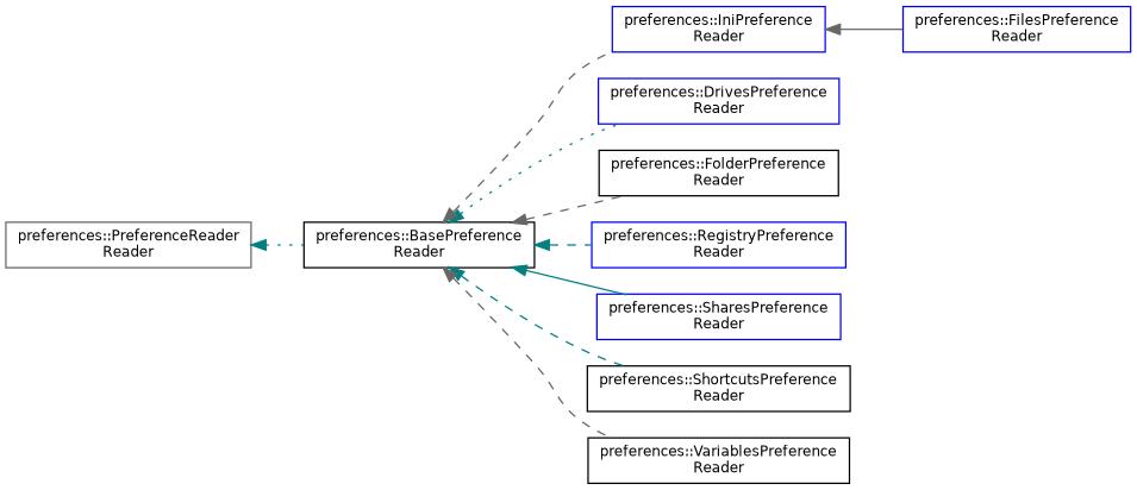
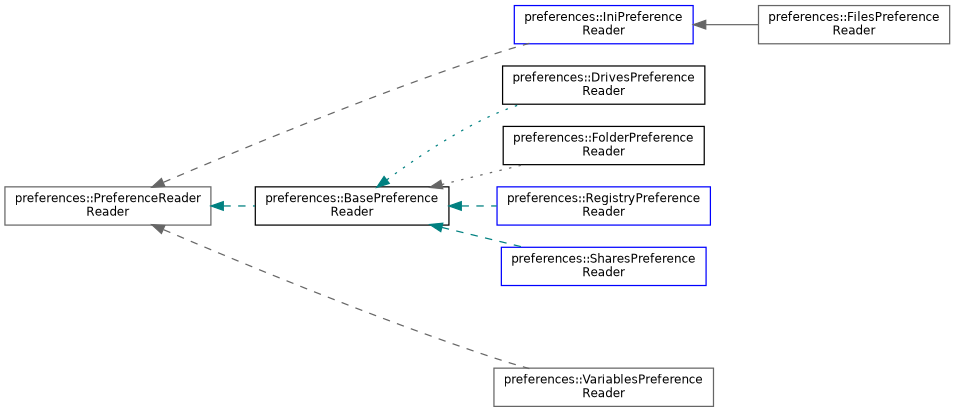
  digraph {
    rankdir=LR
    node [color=black fillcolor=white fontname=Helvetica fontsize=10 shape=record style=filled]
    edge [color=teal dir=back fontname=Helvetica fontsize=10 labelfontname=Helvetica labelfontsize=10 style=dashed]
    n1 [color=gray40 height=0.2 label="preferences::PreferenceReader\lReader" width=0.4]
    n2 [height=0.2 label="preferences::BasePreference\lReader" width=0.4]
-   n3 [color=blue height=0.2 label="preferences::DrivesPreference\lReader" width=0.4]
+   n3 [height=0.2 label="preferences::DrivesPreference\lReader" width=0.4]
    n4 [height=0.2 label="preferences::FolderPreference\lReader" width=0.4]
    n5 [color=blue height=0.2 label="preferences::IniPreference\lReader" width=0.4]
    n6 [color=blue height=0.2 label="preferences::RegistryPreference\lReader" width=0.4]
    n7 [color=blue height=0.2 label="preferences::SharesPreference\lReader" width=0.4]
-   n8 [height=0.2 label="preferences::ShortcutsPreference\lReader" width=0.4]
-   n9 [height=0.2 label="preferences::VariablesPreference\lReader" width=0.4]
-   n10 [color=blue height=0.2 label="preferences::FilesPreference\lReader" width=0.4]
-   n1 -> n2 [style=dotted]
+   n9 [color=gray40 height=0.2 label="preferences::VariablesPreference\lReader" width=0.4]
+   n10 [color=gray40 height=0.2 label="preferences::FilesPreference\lReader" width=0.4]
+   n1 -> n2
    n2 -> n3 [style=dotted]
-   n2 -> n4 [color=gray40]
-   n2 -> n5 [color=gray40]
+   n2 -> n4 [color=gray40 style=dotted]
+   n1 -> n5 [color=gray40]
    n2 -> n6
-   n2 -> n7 [style=solid]
-   n2 -> n8
-   n2 -> n9 [color=gray40]
+   n2 -> n7
+   n1 -> n9 [color=gray40]
    n5 -> n10 [color=gray40 style=solid]
  }
